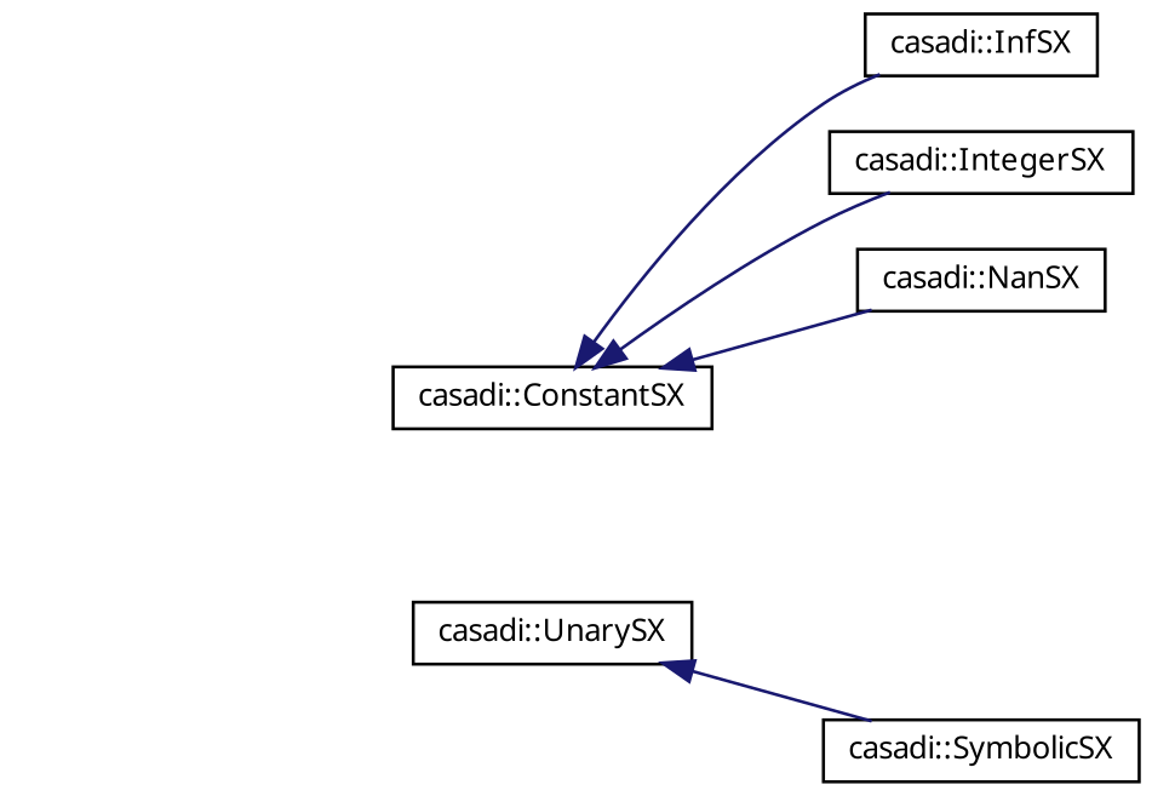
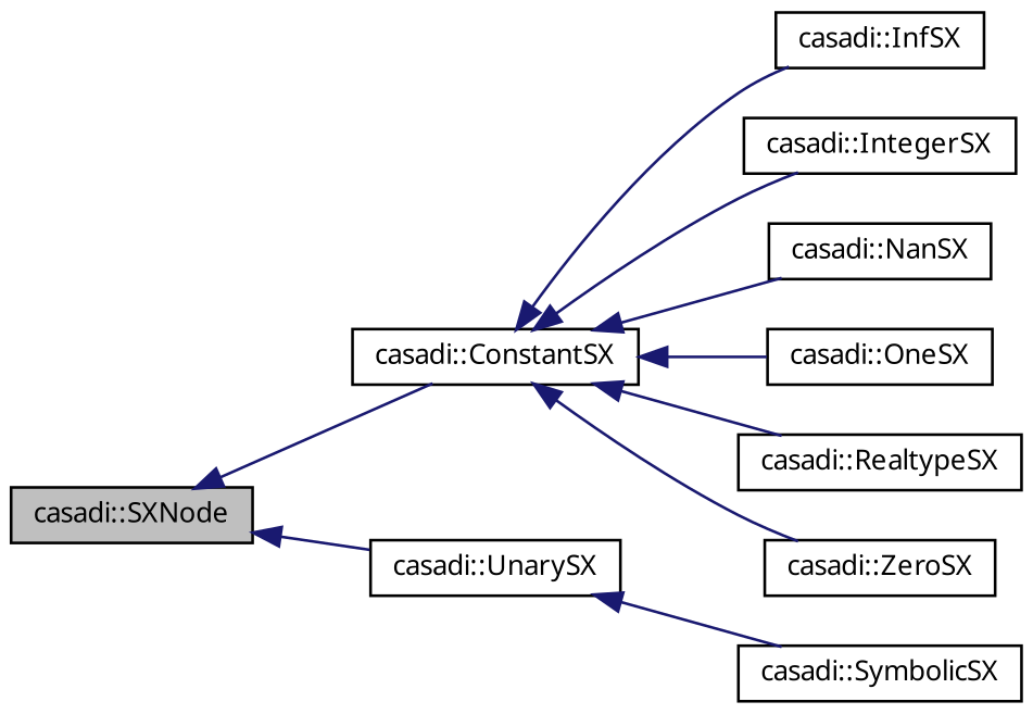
  digraph {
    rankdir=LR
    node [color=black fillcolor=white fontname="FreeSans.ttf" fontsize=10 shape=record style=filled]
    edge [color=midnightblue dir=back fontname="FreeSans.ttf" fontsize=10 labelfontname="FreeSans.ttf" labelfontsize=10 style=solid]
+   n1 [fillcolor=grey75 fontcolor=black height=0.2 label="casadi::SXNode" width=0.4]
    n2 [height=0.2 label="casadi::ConstantSX" width=0.4]
    n3 [height=0.2 label="casadi::UnarySX" width=0.4]
    n4 [height=0.2 label="casadi::InfSX" width=0.4]
    n5 [height=0.2 label="casadi::IntegerSX" width=0.4]
    n6 [height=0.2 label="casadi::NanSX" width=0.4]
+   n7 [height=0.2 label="casadi::OneSX" width=0.4]
+   n8 [height=0.2 label="casadi::RealtypeSX" width=0.4]
+   n9 [height=0.2 label="casadi::ZeroSX" width=0.4]
    n10 [height=0.2 label="casadi::SymbolicSX" width=0.4]
+   n1 -> n2
+   n1 -> n3
    n2 -> n4
    n2 -> n5
    n2 -> n6
+   n2 -> n7
+   n2 -> n8
+   n2 -> n9
    n3 -> n10
  }
